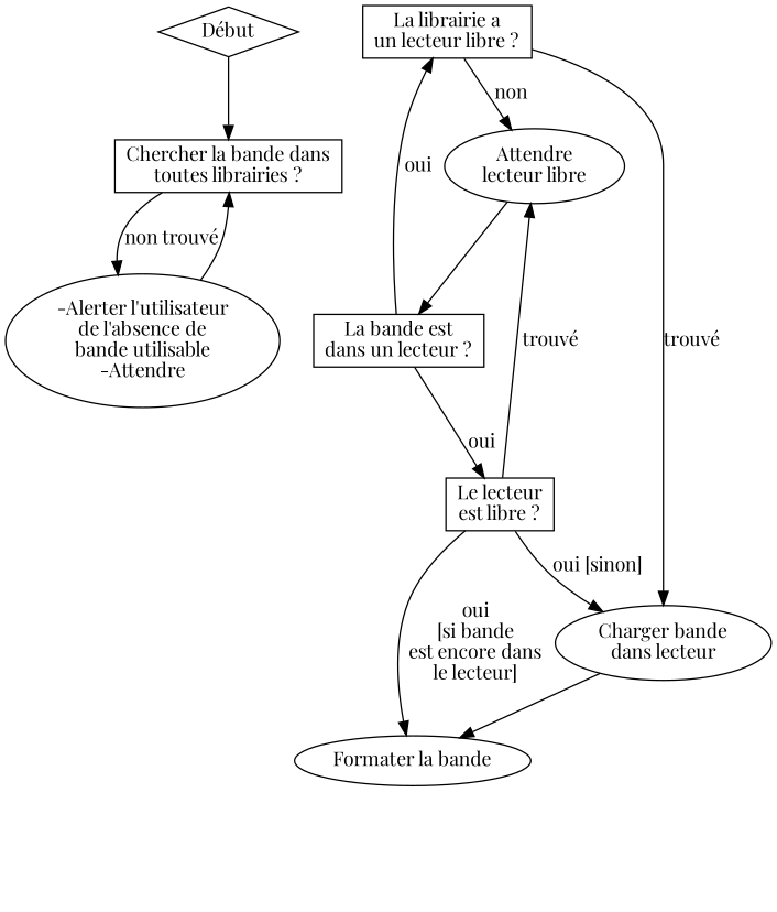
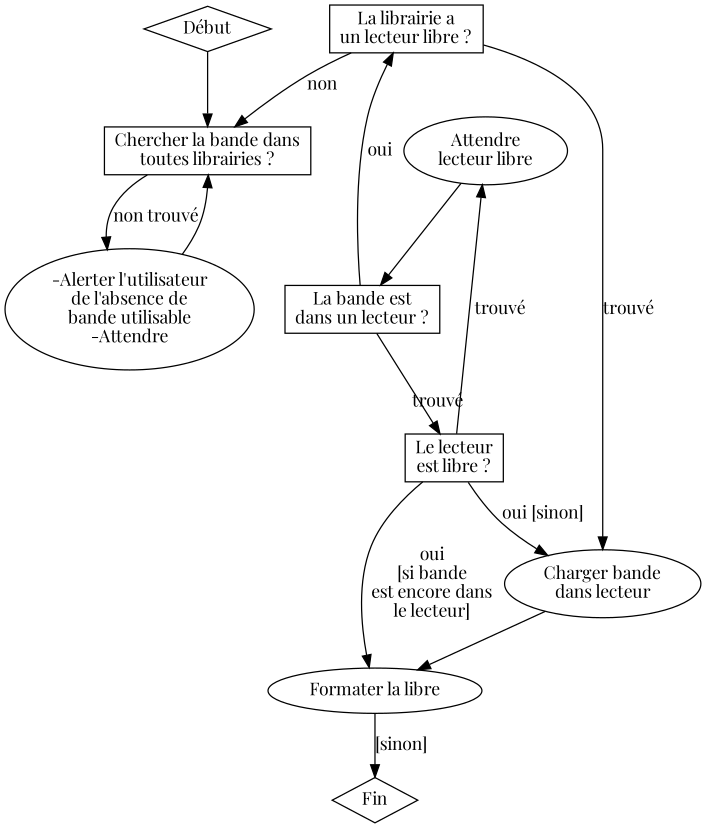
  digraph {
    fontname="Playfair Display"
    node [fontname="Playfair Display" shape=box]
    edge [fontname="Playfair Display"]
    n1 [label="Début" shape=diamond]
    n2 [label="Chercher la bande dans\ntoutes librairies ?"]
    n3 [label="-Alerter l'utilisateur\nde l'absence de\nbande utilisable\n-Attendre" shape=oval]
+   n4 [label=Fin shape=diamond]
    n5 [label="La bande est\ndans un lecteur ?"]
    n6 [label="La librairie a\nun lecteur libre ?"]
    n7 [label="Le lecteur\nest libre ?"]
    n8 [label="Attendre\nlecteur libre" shape=oval]
    n9 [label="Charger bande\ndans lecteur" shape=oval]
-   n10 [label="Formater la bande" shape=oval]
+   n10 [label="Formater la libre" shape=oval]
    n1 -> n2
    n2 -> n3 [label="non trouvé"]
    n3 -> n2
    n5 -> n6 [label=oui]
-   n5 -> n7 [label=oui]
-   n6 -> n8 [label=non]
+   n5 -> n7 [label="trouvé"]
+   n6 -> n2 [label=non]
    n6 -> n9 [label="trouvé"]
    n7 -> n8 [label="trouvé"]
    n7 -> n9 [label="oui [sinon]"]
    n7 -> n10 [label="oui\n[si bande\nest encore dans\nle lecteur]"]
    n8 -> n5
    n9 -> n10
+   n10 -> n4 [label="[sinon]"]
  }
